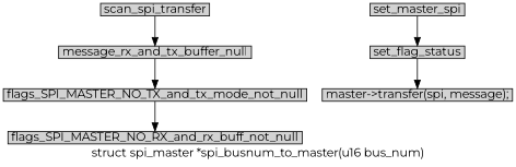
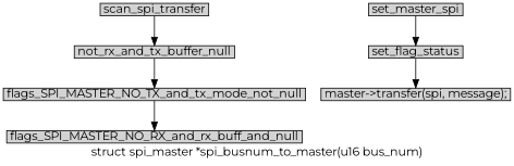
  digraph {
    fontname=Montserrat
    label="struct spi_master *spi_busnum_to_master(u16 bus_num)"
    node [fontname=Montserrat margin="0.05,0.005" shape=box style=filled]
    edge [fontname=Montserrat]
    n1 [height=0.1 label=scan_spi_transfer width=0.1]
-   n2 [height=0.1 label=message_rx_and_tx_buffer_null width=0.1]
+   n2 [height=0.1 label=not_rx_and_tx_buffer_null width=0.1]
    n3 [height=0.1 label=set_master_spi width=0.1]
    n4 [height=0.1 label=set_flag_status width=0.1]
    n5 [height=0.1 label=flags_SPI_MASTER_NO_TX_and_tx_mode_not_null width=0.1]
-   n6 [height=0.1 label=flags_SPI_MASTER_NO_RX_and_rx_buff_not_null width=0.1]
+   n6 [height=0.1 label=flags_SPI_MASTER_NO_RX_and_rx_buff_and_null width=0.1]
    n7 [height=0.1 label="master->transfer(spi, message);" width=0.1]
    n1 -> n2
    n2 -> n5
    n3 -> n4
    n4 -> n7
    n5 -> n6
  }
